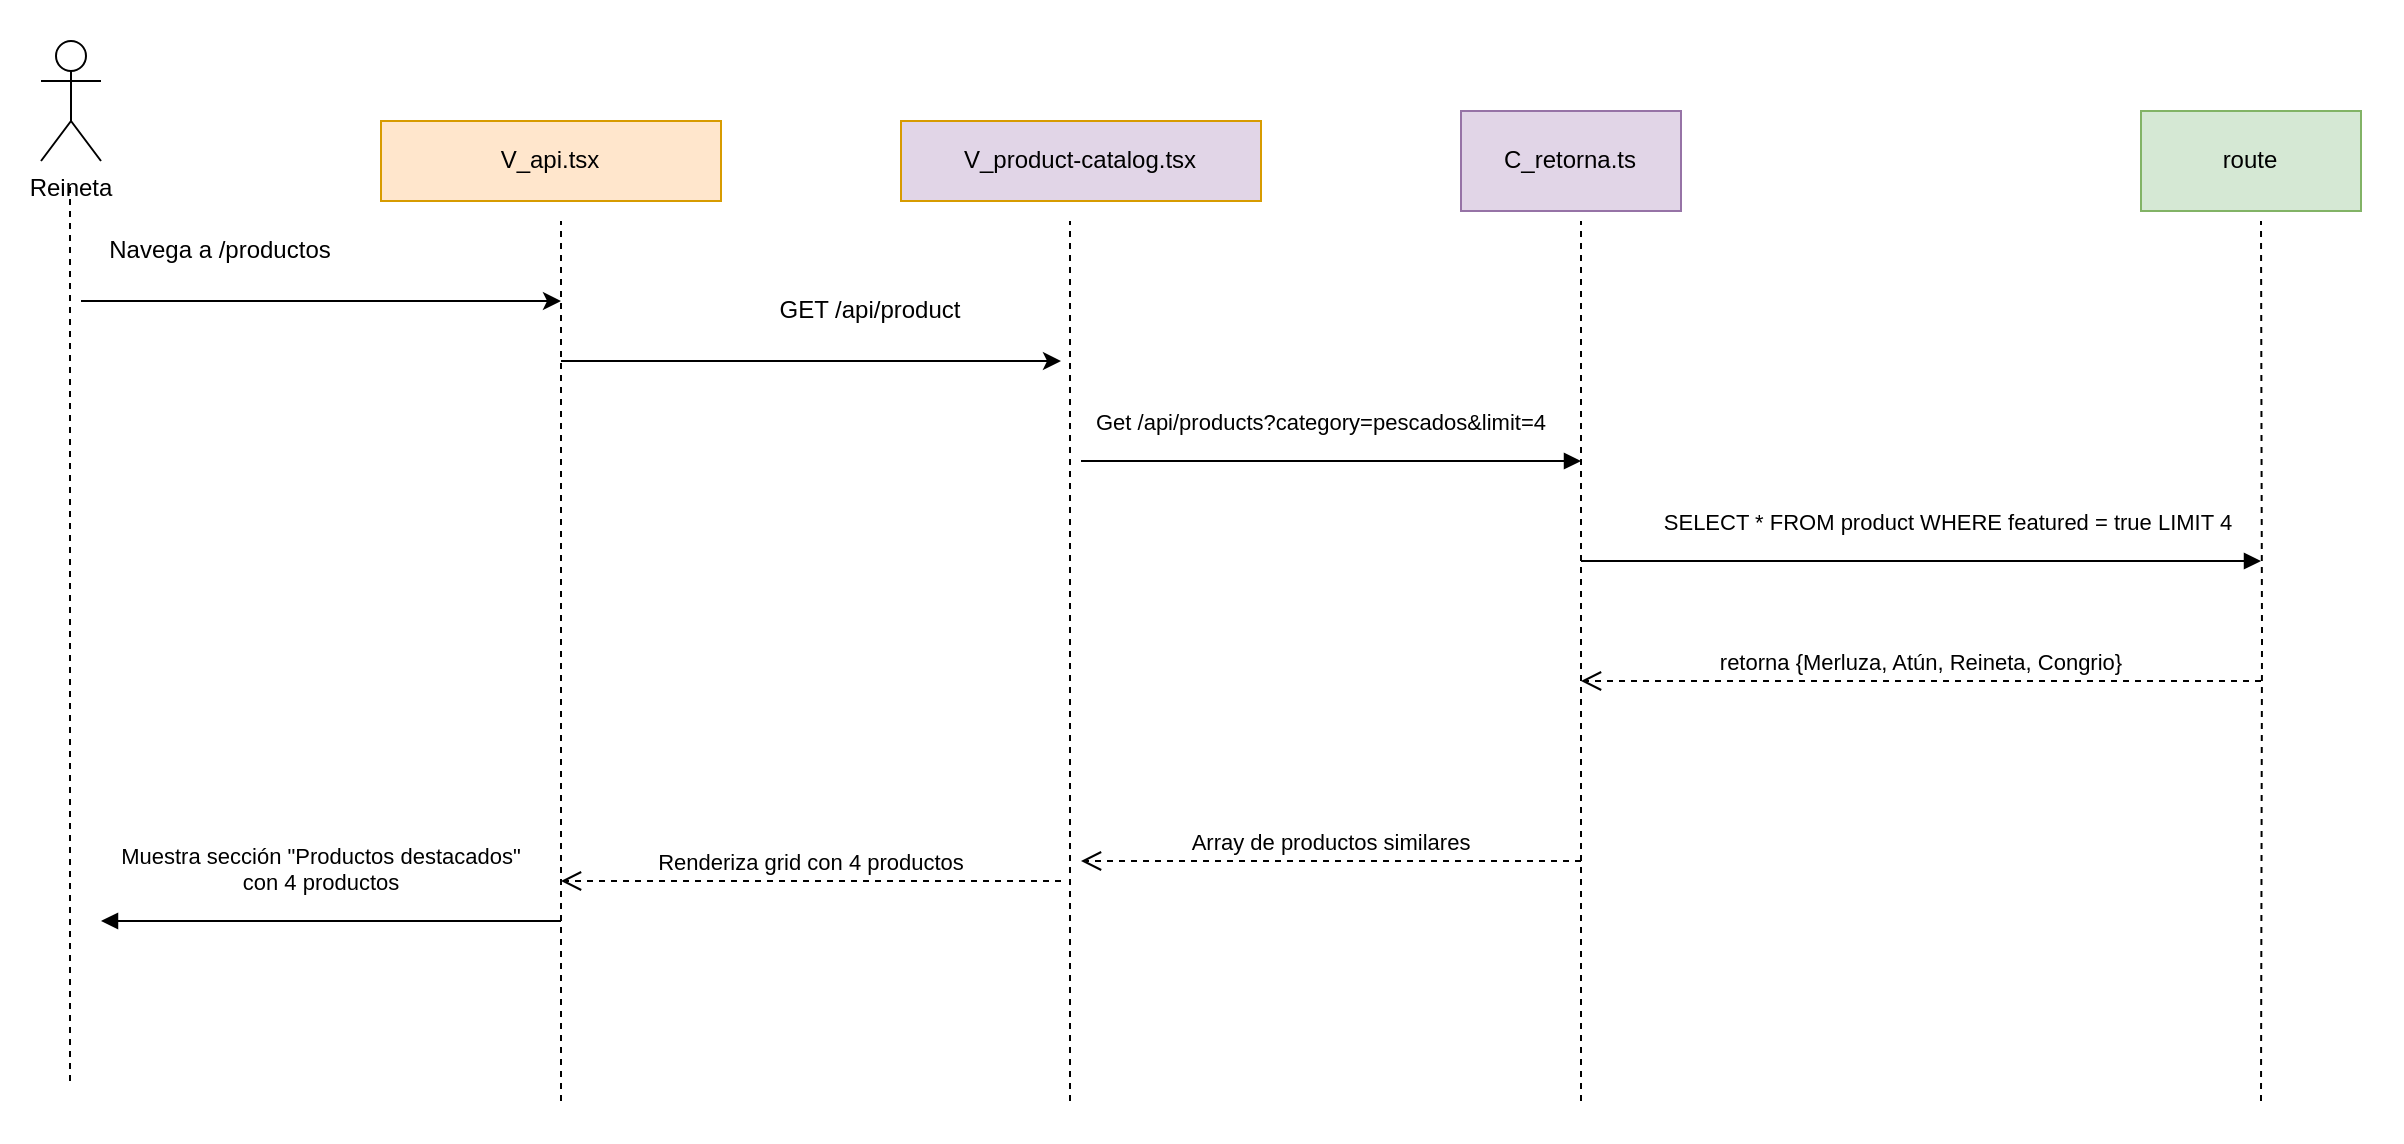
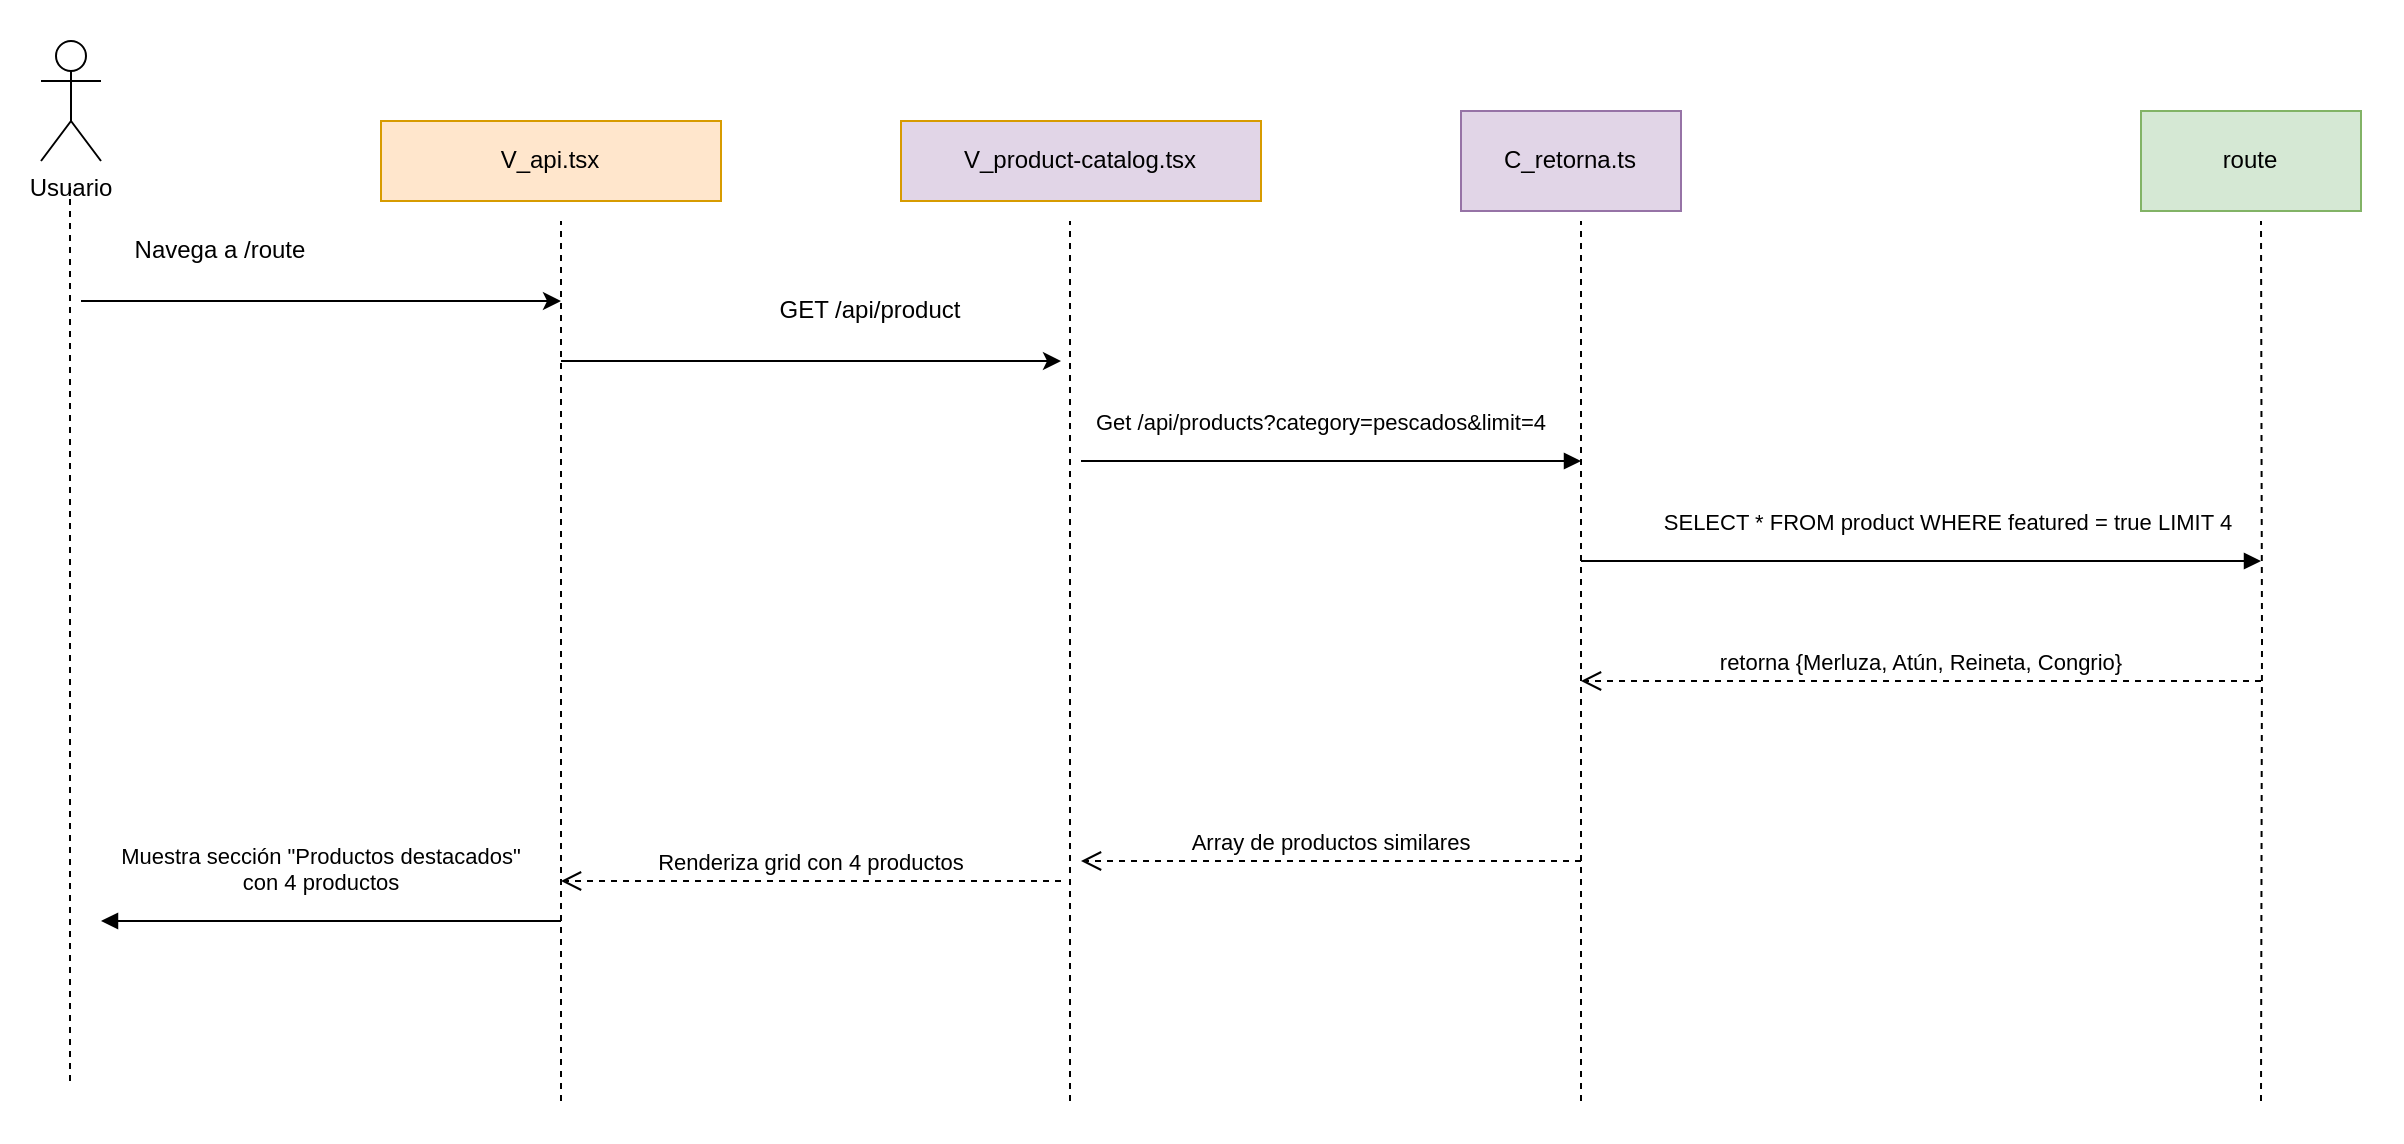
  <mxCell id="0" />
  <mxCell id="1" parent="0" />
- <mxCell id="2" value="Reineta" style="shape=umlActor;verticalLabelPosition=bottom;verticalAlign=top;html=1;labelPosition=center;align=center;" vertex="1" parent="1"><mxGeometry x="20" y="20" width="30" height="60" as="geometry" /></mxCell>
+ <mxCell id="2" value="Usuario" style="shape=umlActor;verticalLabelPosition=bottom;verticalAlign=top;html=1;labelPosition=center;align=center;" vertex="1" parent="1"><mxGeometry x="20" y="20" width="30" height="60" as="geometry" /></mxCell>
  <mxCell id="3" value="" style="endArrow=none;dashed=1;html=1;rounded=0;" edge="1" parent="1"><mxGeometry width="50" height="50" relative="1" as="geometry"><mxPoint x="34.5" y="540" as="sourcePoint" /><mxPoint x="34.5" y="90" as="targetPoint" /></mxGeometry></mxCell>
  <mxCell id="4" value="" style="endArrow=classic;html=1;rounded=0;" edge="1" parent="1"><mxGeometry width="50" height="50" relative="1" as="geometry"><mxPoint x="40" y="150" as="sourcePoint" /><mxPoint x="280" y="150" as="targetPoint" /></mxGeometry></mxCell>
- <mxCell id="5" value="Navega a /productos" style="text;html=1;align=center;verticalAlign=middle;whiteSpace=wrap;rounded=0;" vertex="1" parent="1"><mxGeometry x="40" y="110" width="140" height="30" as="geometry" /></mxCell>
+ <mxCell id="5" value="Navega a /route" style="text;html=1;align=center;verticalAlign=middle;whiteSpace=wrap;rounded=0;" vertex="1" parent="1"><mxGeometry x="40" y="110" width="140" height="30" as="geometry" /></mxCell>
  <mxCell id="6" value="Muestra sección &quot;Productos destacados&quot;&lt;div&gt;con 4 productos&lt;/div&gt;" style="html=1;verticalAlign=bottom;endArrow=block;curved=0;rounded=0;" edge="1" parent="1"><mxGeometry x="0.043" y="-10" width="80" relative="1" as="geometry"><mxPoint x="280" y="460" as="sourcePoint" /><mxPoint x="50" y="460" as="targetPoint" /><mxPoint as="offset" /></mxGeometry></mxCell>
  <mxCell id="7" value="" style="endArrow=none;dashed=1;html=1;rounded=0;entryX=0.5;entryY=1;entryDx=0;entryDy=0;" edge="1" parent="1"><mxGeometry width="50" height="50" relative="1" as="geometry"><mxPoint x="280" y="550" as="sourcePoint" /><mxPoint x="280" y="110" as="targetPoint" /></mxGeometry></mxCell>
  <mxCell id="8" value="V_api.tsx" style="html=1;whiteSpace=wrap;fillColor=#ffe6cc;strokeColor=#d79b00;" vertex="1" parent="1"><mxGeometry x="190" y="60" width="170" height="40" as="geometry" /></mxCell>
  <mxCell id="9" value="" style="endArrow=classic;html=1;rounded=0;" edge="1" parent="1"><mxGeometry width="50" height="50" relative="1" as="geometry"><mxPoint x="280" y="180" as="sourcePoint" /><mxPoint x="530" y="180" as="targetPoint" /></mxGeometry></mxCell>
  <mxCell id="10" value="GET /api/product" style="text;html=1;align=center;verticalAlign=middle;whiteSpace=wrap;rounded=0;" vertex="1" parent="1"><mxGeometry x="380" y="140" width="110" height="30" as="geometry" /></mxCell>
  <mxCell id="11" value="V_product-catalog.tsx" style="html=1;whiteSpace=wrap;fillColor=#e1d5e7;strokeColor=#d79b00;" vertex="1" parent="1"><mxGeometry x="450" y="60" width="180" height="40" as="geometry" /></mxCell>
  <mxCell id="12" value="" style="endArrow=none;dashed=1;html=1;rounded=0;entryX=0.5;entryY=1;entryDx=0;entryDy=0;" edge="1" parent="1"><mxGeometry width="50" height="50" relative="1" as="geometry"><mxPoint x="534.5" y="550" as="sourcePoint" /><mxPoint x="534.5" y="110" as="targetPoint" /></mxGeometry></mxCell>
  <mxCell id="13" value="Get /api/products?category=pescados&amp;amp;limit=4" style="html=1;verticalAlign=bottom;endArrow=block;curved=0;rounded=0;" edge="1" parent="1"><mxGeometry x="-0.04" y="10" width="80" relative="1" as="geometry"><mxPoint x="540" y="230" as="sourcePoint" /><mxPoint x="790" y="230" as="targetPoint" /><mxPoint as="offset" /></mxGeometry></mxCell>
  <mxCell id="14" value="" style="endArrow=none;dashed=1;html=1;rounded=0;entryX=0.5;entryY=1;entryDx=0;entryDy=0;" edge="1" parent="1"><mxGeometry width="50" height="50" relative="1" as="geometry"><mxPoint x="790" y="550" as="sourcePoint" /><mxPoint x="790" y="110" as="targetPoint" /></mxGeometry></mxCell>
  <mxCell id="15" value="C_retorna.ts" style="html=1;whiteSpace=wrap;fillColor=#e1d5e7;strokeColor=#9673a6;" vertex="1" parent="1"><mxGeometry x="730" y="55" width="110" height="50" as="geometry" /></mxCell>
  <mxCell id="16" value="route" style="html=1;whiteSpace=wrap;fillColor=#d5e8d4;strokeColor=#82b366;" vertex="1" parent="1"><mxGeometry x="1070" y="55" width="110" height="50" as="geometry" /></mxCell>
  <mxCell id="17" value="" style="endArrow=none;dashed=1;html=1;rounded=0;entryX=0.5;entryY=1;entryDx=0;entryDy=0;" edge="1" parent="1"><mxGeometry width="50" height="50" relative="1" as="geometry"><mxPoint x="1130" y="550" as="sourcePoint" /><mxPoint x="1130" y="110" as="targetPoint" /><Array as="points"><mxPoint x="1130.5" y="320" /></Array></mxGeometry></mxCell>
  <mxCell id="18" value="retorna {Merluza, Atún, Reineta, Congrio}" style="html=1;verticalAlign=bottom;endArrow=open;dashed=1;endSize=8;curved=0;rounded=0;" edge="1" parent="1"><mxGeometry relative="1" as="geometry"><mxPoint x="1130" y="340" as="sourcePoint" /><mxPoint x="790" y="340" as="targetPoint" /></mxGeometry></mxCell>
  <mxCell id="19" value="Array de productos similares" style="html=1;verticalAlign=bottom;endArrow=open;dashed=1;endSize=8;curved=0;rounded=0;" edge="1" parent="1"><mxGeometry relative="1" as="geometry"><mxPoint x="790" y="430" as="sourcePoint" /><mxPoint x="540" y="430" as="targetPoint" /></mxGeometry></mxCell>
  <mxCell id="20" value="Renderiza grid con 4 productos" style="html=1;verticalAlign=bottom;endArrow=open;dashed=1;endSize=8;curved=0;rounded=0;" edge="1" parent="1"><mxGeometry relative="1" as="geometry"><mxPoint x="530" y="440" as="sourcePoint" /><mxPoint x="280" y="440" as="targetPoint" /></mxGeometry></mxCell>
  <mxCell id="21" value="SELECT * FROM product WHERE featured = true LIMIT 4&amp;nbsp;&lt;span style=&quot;caret-color: rgba(0, 0, 0, 0); color: rgba(0, 0, 0, 0); font-family: monospace; font-size: 0px; text-align: start; background-color: rgb(27, 29, 30);&quot;&gt;%3CmxGraphModel%3E%3Croot%3E%3CmxCell%20id%3D%220%22%2F%3E%3CmxCell%20id%3D%221%22%20parent%3D%220%22%2F%3E%3CmxCell%20id%3D%222%22%20value%3D%22carts%22%20style%3D%22html%3D1%3BwhiteSpace%3Dwrap%3BfillColor%3D%23d5e8d4%3BstrokeColor%3D%2382b366%3B%22%20vertex%3D%221%22%20parent%3D%221%22%3E%3CmxGeometry%20x%3D%22540%22%20y%3D%22195%22%20width%3D%22110%22%20height%3D%2250%22%20as%3D%22geometry%22%2F%3E%3C%2FmxCell%3E%3C%2Froot%3E%3C%2FmxGraphModel%3E&lt;/span&gt;" style="html=1;verticalAlign=bottom;endArrow=block;curved=0;rounded=0;" edge="1" parent="1"><mxGeometry x="0.097" y="10" width="80" relative="1" as="geometry"><mxPoint x="790" y="280" as="sourcePoint" /><mxPoint x="1130" y="280" as="targetPoint" /><mxPoint x="-1" as="offset" /></mxGeometry></mxCell>
